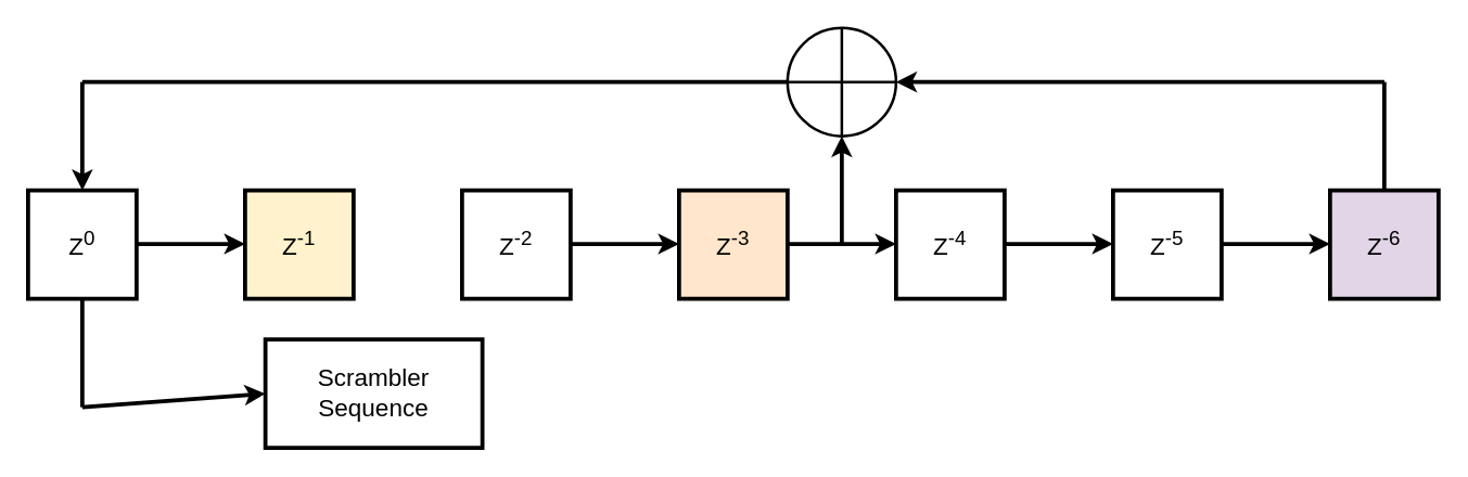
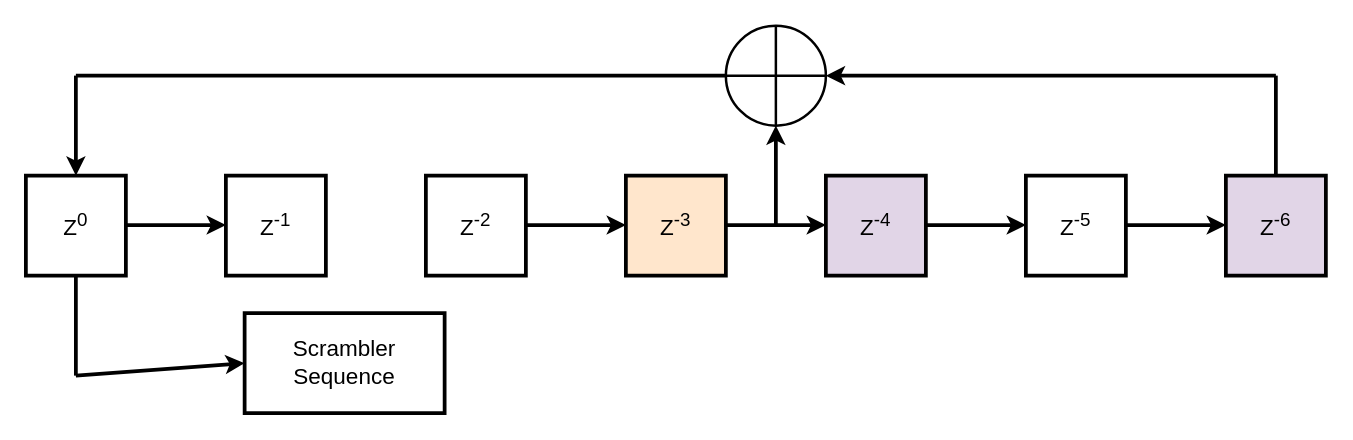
  <mxCell id="0" />
  <mxCell id="1" parent="0" />
  <mxCell id="2" value="&lt;font style=&quot;font-size: 18px&quot;&gt;Z&lt;sup&gt;0&lt;/sup&gt;&lt;/font&gt;" style="whiteSpace=wrap;html=1;aspect=fixed;strokeWidth=3;" vertex="1" parent="1"><mxGeometry x="20" y="140" width="80" height="80" as="geometry" /></mxCell>
- <mxCell id="3" value="&lt;font style=&quot;font-size: 18px&quot;&gt;Z&lt;sup&gt;-1&lt;/sup&gt;&lt;/font&gt;" style="whiteSpace=wrap;html=1;aspect=fixed;strokeWidth=3;fillColor=#fff2cc;" vertex="1" parent="1"><mxGeometry x="180" y="140" width="80" height="80" as="geometry" /></mxCell>
+ <mxCell id="3" value="&lt;font style=&quot;font-size: 18px&quot;&gt;Z&lt;sup&gt;-1&lt;/sup&gt;&lt;/font&gt;" style="whiteSpace=wrap;html=1;aspect=fixed;strokeWidth=3;" vertex="1" parent="1"><mxGeometry x="180" y="140" width="80" height="80" as="geometry" /></mxCell>
  <mxCell id="4" value="&lt;font style=&quot;font-size: 18px&quot;&gt;Z&lt;sup&gt;-2&lt;/sup&gt;&lt;/font&gt;" style="whiteSpace=wrap;html=1;aspect=fixed;strokeWidth=3;" vertex="1" parent="1"><mxGeometry x="340" y="140" width="80" height="80" as="geometry" /></mxCell>
  <mxCell id="5" value="&lt;font style=&quot;font-size: 18px&quot;&gt;Z&lt;sup&gt;-3&lt;/sup&gt;&lt;/font&gt;" style="whiteSpace=wrap;html=1;aspect=fixed;strokeWidth=3;fillColor=#ffe6cc;" vertex="1" parent="1"><mxGeometry x="500" y="140" width="80" height="80" as="geometry" /></mxCell>
- <mxCell id="6" value="&lt;font style=&quot;font-size: 18px&quot;&gt;Z&lt;sup&gt;-4&lt;/sup&gt;&lt;/font&gt;" style="whiteSpace=wrap;html=1;aspect=fixed;strokeWidth=3;" vertex="1" parent="1"><mxGeometry x="660" y="140" width="80" height="80" as="geometry" /></mxCell>
+ <mxCell id="6" value="&lt;font style=&quot;font-size: 18px&quot;&gt;Z&lt;sup&gt;-4&lt;/sup&gt;&lt;/font&gt;" style="whiteSpace=wrap;html=1;aspect=fixed;strokeWidth=3;fillColor=#e1d5e7;" vertex="1" parent="1"><mxGeometry x="660" y="140" width="80" height="80" as="geometry" /></mxCell>
  <mxCell id="7" value="&lt;font style=&quot;font-size: 18px&quot;&gt;Z&lt;sup&gt;-5&lt;/sup&gt;&lt;/font&gt;" style="whiteSpace=wrap;html=1;aspect=fixed;strokeWidth=3;" vertex="1" parent="1"><mxGeometry x="820" y="140" width="80" height="80" as="geometry" /></mxCell>
  <mxCell id="8" value="&lt;font style=&quot;font-size: 18px&quot;&gt;Z&lt;sup&gt;-6&lt;/sup&gt;&lt;/font&gt;" style="whiteSpace=wrap;html=1;aspect=fixed;strokeWidth=3;fillColor=#e1d5e7;" vertex="1" parent="1"><mxGeometry x="980" y="140" width="80" height="80" as="geometry" /></mxCell>
  <mxCell id="9" value="" style="endArrow=classic;html=1;exitX=1;exitY=0.5;exitDx=0;exitDy=0;entryX=0;entryY=0.5;entryDx=0;entryDy=0;strokeWidth=3;" edge="1" parent="1"><mxGeometry width="50" height="50" relative="1" as="geometry"><mxPoint x="420" y="179.5" as="sourcePoint" /><mxPoint x="500" y="179.5" as="targetPoint" /></mxGeometry></mxCell>
  <mxCell id="10" value="" style="endArrow=classic;html=1;exitX=1;exitY=0.5;exitDx=0;exitDy=0;entryX=0;entryY=0.5;entryDx=0;entryDy=0;strokeWidth=3;" edge="1" parent="1"><mxGeometry width="50" height="50" relative="1" as="geometry"><mxPoint x="580" y="179.5" as="sourcePoint" /><mxPoint x="660" y="179.5" as="targetPoint" /></mxGeometry></mxCell>
  <mxCell id="11" value="" style="endArrow=classic;html=1;exitX=1;exitY=0.5;exitDx=0;exitDy=0;entryX=0;entryY=0.5;entryDx=0;entryDy=0;strokeWidth=3;" edge="1" parent="1"><mxGeometry width="50" height="50" relative="1" as="geometry"><mxPoint x="740" y="179.5" as="sourcePoint" /><mxPoint x="820" y="179.5" as="targetPoint" /></mxGeometry></mxCell>
  <mxCell id="12" value="" style="endArrow=classic;html=1;exitX=1;exitY=0.5;exitDx=0;exitDy=0;entryX=0;entryY=0.5;entryDx=0;entryDy=0;strokeWidth=3;" edge="1" parent="1"><mxGeometry width="50" height="50" relative="1" as="geometry"><mxPoint x="900" y="179.5" as="sourcePoint" /><mxPoint x="980" y="179.5" as="targetPoint" /></mxGeometry></mxCell>
  <mxCell id="13" value="" style="endArrow=classic;html=1;exitX=1;exitY=0.5;exitDx=0;exitDy=0;entryX=0;entryY=0.5;entryDx=0;entryDy=0;strokeWidth=3;shadow=0;" edge="1" parent="1"><mxGeometry width="50" height="50" relative="1" as="geometry"><mxPoint x="100" y="179.5" as="sourcePoint" /><mxPoint x="180" y="179.5" as="targetPoint" /></mxGeometry></mxCell>
  <mxCell id="14" value="" style="shape=orEllipse;perimeter=ellipsePerimeter;whiteSpace=wrap;html=1;backgroundOutline=1;strokeWidth=2;" vertex="1" parent="1"><mxGeometry x="580" y="20" width="80" height="80" as="geometry" /></mxCell>
  <mxCell id="15" value="" style="endArrow=classic;html=1;entryX=0.5;entryY=1;entryDx=0;entryDy=0;strokeWidth=3;" edge="1" parent="1" target="14"><mxGeometry width="50" height="50" relative="1" as="geometry"><mxPoint x="620" y="180" as="sourcePoint" /><mxPoint x="670" y="270" as="targetPoint" /></mxGeometry></mxCell>
  <mxCell id="16" value="" style="endArrow=classic;html=1;entryX=1;entryY=0.5;entryDx=0;entryDy=0;strokeWidth=3;" edge="1" parent="1" target="14"><mxGeometry width="50" height="50" relative="1" as="geometry"><mxPoint x="1020" y="60" as="sourcePoint" /><mxPoint x="780" y="120" as="targetPoint" /></mxGeometry></mxCell>
  <mxCell id="17" value="" style="endArrow=none;html=1;exitX=0.5;exitY=0;exitDx=0;exitDy=0;strokeWidth=3;" edge="1" parent="1" source="8"><mxGeometry width="50" height="50" relative="1" as="geometry"><mxPoint x="730" y="170" as="sourcePoint" /><mxPoint x="1020" y="60" as="targetPoint" /></mxGeometry></mxCell>
  <mxCell id="18" value="" style="endArrow=classic;html=1;entryX=0.5;entryY=0;entryDx=0;entryDy=0;strokeWidth=3;" edge="1" parent="1" target="2"><mxGeometry width="50" height="50" relative="1" as="geometry"><mxPoint x="60" y="60" as="sourcePoint" /><mxPoint x="330" y="120" as="targetPoint" /></mxGeometry></mxCell>
  <mxCell id="19" value="" style="endArrow=none;html=1;entryX=0;entryY=0.5;entryDx=0;entryDy=0;strokeWidth=3;" edge="1" parent="1" target="14"><mxGeometry width="50" height="50" relative="1" as="geometry"><mxPoint x="60" y="60" as="sourcePoint" /><mxPoint x="330" y="120" as="targetPoint" /></mxGeometry></mxCell>
  <mxCell id="20" value="&lt;font style=&quot;font-size: 18px&quot;&gt;Scrambler Sequence&lt;/font&gt;" style="rounded=0;whiteSpace=wrap;html=1;strokeWidth=3;" vertex="1" parent="1"><mxGeometry x="195" y="250" width="160" height="80" as="geometry" /></mxCell>
  <mxCell id="21" value="" style="endArrow=classic;html=1;entryX=0;entryY=0.5;entryDx=0;entryDy=0;strokeWidth=3;" edge="1" parent="1" target="20"><mxGeometry width="50" height="50" relative="1" as="geometry"><mxPoint x="60" y="300" as="sourcePoint" /><mxPoint x="380" y="100" as="targetPoint" /></mxGeometry></mxCell>
  <mxCell id="22" value="" style="endArrow=none;html=1;entryX=0.5;entryY=1;entryDx=0;entryDy=0;strokeWidth=3;" edge="1" parent="1" target="2"><mxGeometry width="50" height="50" relative="1" as="geometry"><mxPoint x="60" y="300" as="sourcePoint" /><mxPoint x="380" y="100" as="targetPoint" /></mxGeometry></mxCell>
